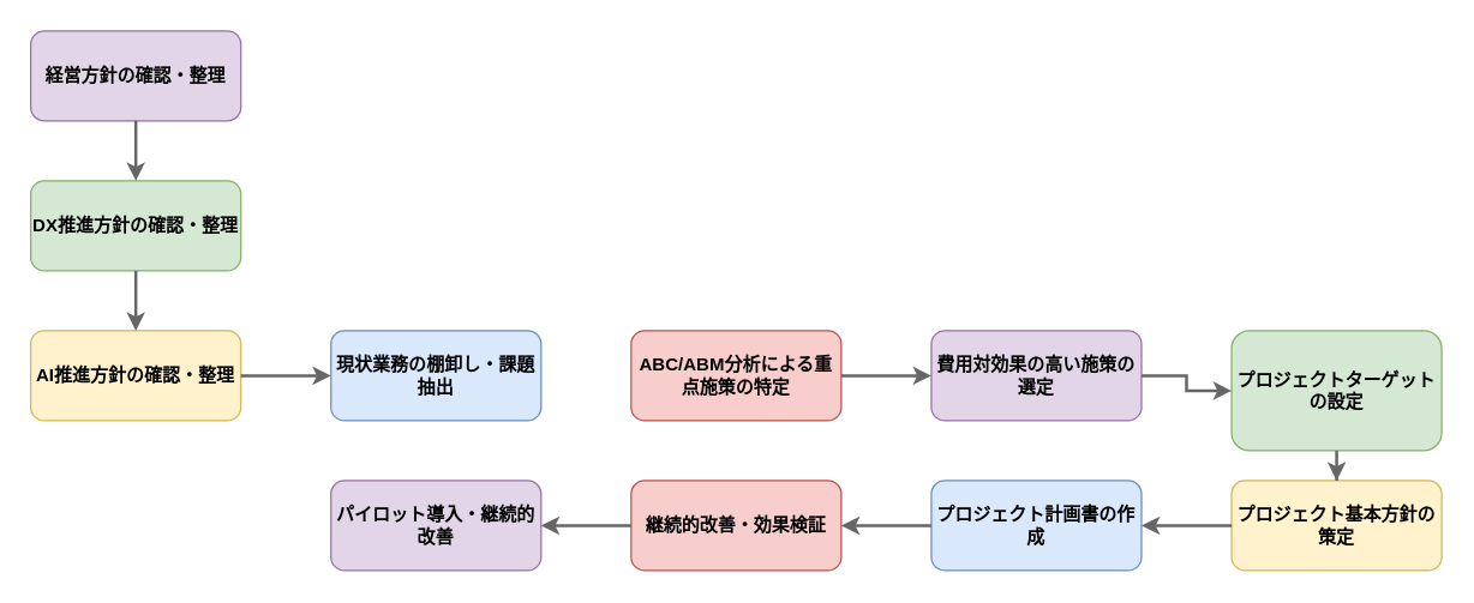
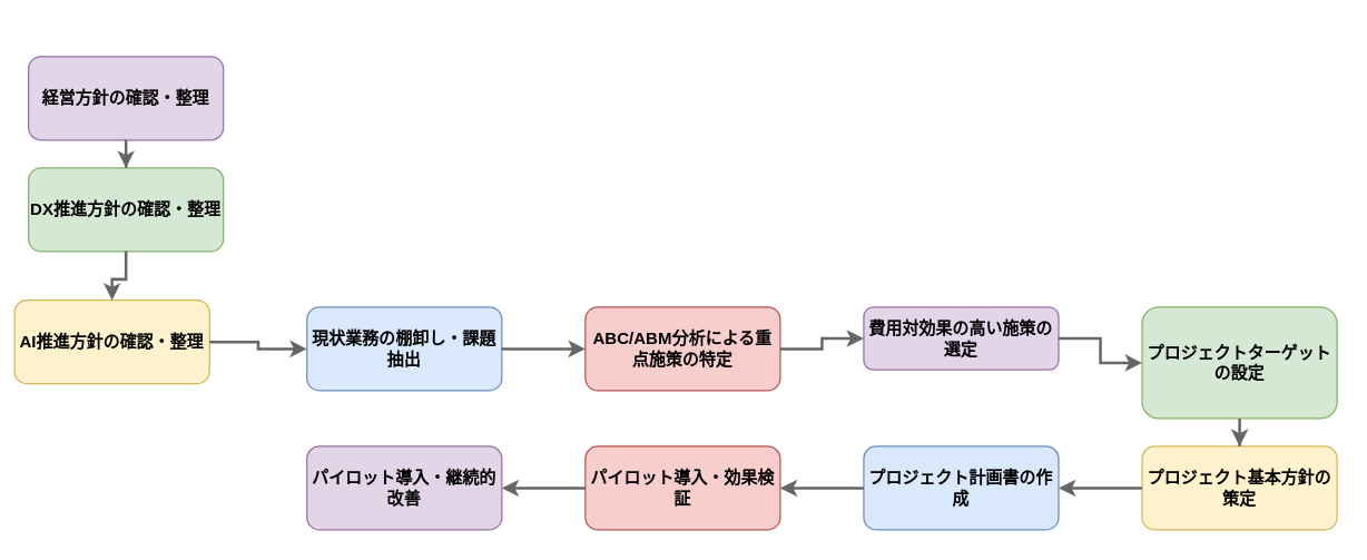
  <mxCell id="0" />
  <mxCell id="1" parent="0" />
- <mxCell id="2" value="経営方針の確認・整理" style="rounded=1;whiteSpace=wrap;html=1;fillColor=#e1d5e7;strokeColor=#9673a6;fontSize=12;fontStyle=1;" vertex="1" parent="1"><mxGeometry x="20" y="20" width="140" height="60" as="geometry" /></mxCell>
+ <mxCell id="2" value="経営方針の確認・整理" style="rounded=1;whiteSpace=wrap;html=1;fillColor=#e1d5e7;strokeColor=#9673a6;fontSize=12;fontStyle=1;" vertex="1" parent="1"><mxGeometry x="20" y="40" width="140" height="60" as="geometry" /></mxCell>
  <mxCell id="3" value="DX推進方針の確認・整理" style="rounded=1;whiteSpace=wrap;html=1;fillColor=#d5e8d4;strokeColor=#82b366;fontSize=12;fontStyle=1;" vertex="1" parent="1"><mxGeometry x="20" y="120" width="140" height="60" as="geometry" /></mxCell>
- <mxCell id="4" value="AI推進方針の確認・整理" style="rounded=1;whiteSpace=wrap;html=1;fillColor=#fff2cc;strokeColor=#d6b656;fontSize=12;fontStyle=1;" vertex="1" parent="1"><mxGeometry x="20" y="220" width="140" height="60" as="geometry" /></mxCell>
+ <mxCell id="4" value="AI推進方針の確認・整理" style="rounded=1;whiteSpace=wrap;html=1;fillColor=#fff2cc;strokeColor=#d6b656;fontSize=12;fontStyle=1;" vertex="1" parent="1"><mxGeometry x="10" y="215" width="140" height="60" as="geometry" /></mxCell>
  <mxCell id="5" value="現状業務の棚卸し・課題抽出" style="rounded=1;whiteSpace=wrap;html=1;fillColor=#dae8fc;strokeColor=#6c8ebf;fontSize=12;fontStyle=1;" vertex="1" parent="1"><mxGeometry x="220" y="220" width="140" height="60" as="geometry" /></mxCell>
  <mxCell id="6" value="ABC/ABM分析による重点施策の特定" style="rounded=1;whiteSpace=wrap;html=1;fillColor=#f8cecc;strokeColor=#b85450;fontSize=12;fontStyle=1;" vertex="1" parent="1"><mxGeometry x="420" y="220" width="140" height="60" as="geometry" /></mxCell>
- <mxCell id="7" value="費用対効果の高い施策の選定" style="rounded=1;whiteSpace=wrap;html=1;fillColor=#e1d5e7;strokeColor=#9673a6;fontSize=12;fontStyle=1;" vertex="1" parent="1"><mxGeometry x="620" y="220" width="140" height="60" as="geometry" /></mxCell>
+ <mxCell id="7" value="費用対効果の高い施策の選定" style="rounded=1;whiteSpace=wrap;html=1;fillColor=#e1d5e7;strokeColor=#9673a6;fontSize=12;fontStyle=1;" vertex="1" parent="1"><mxGeometry x="620" y="220" width="140" height="45" as="geometry" /></mxCell>
  <mxCell id="8" value="プロジェクトターゲットの設定" style="rounded=1;whiteSpace=wrap;html=1;fillColor=#d5e8d4;strokeColor=#82b366;fontSize=12;fontStyle=1;" vertex="1" parent="1"><mxGeometry x="820" y="220" width="140" height="80" as="geometry" /></mxCell>
  <mxCell id="9" value="プロジェクト基本方針の策定" style="rounded=1;whiteSpace=wrap;html=1;fillColor=#fff2cc;strokeColor=#d6b656;fontSize=12;fontStyle=1;" vertex="1" parent="1"><mxGeometry x="820" y="320" width="140" height="60" as="geometry" /></mxCell>
  <mxCell id="10" value="プロジェクト計画書の作成" style="rounded=1;whiteSpace=wrap;html=1;fillColor=#dae8fc;strokeColor=#6c8ebf;fontSize=12;fontStyle=1;" vertex="1" parent="1"><mxGeometry x="620" y="320" width="140" height="60" as="geometry" /></mxCell>
- <mxCell id="11" value="継続的改善・効果検証" style="rounded=1;whiteSpace=wrap;html=1;fillColor=#f8cecc;strokeColor=#b85450;fontSize=12;fontStyle=1;" vertex="1" parent="1"><mxGeometry x="420" y="320" width="140" height="60" as="geometry" /></mxCell>
+ <mxCell id="11" value="パイロット導入・効果検証" style="rounded=1;whiteSpace=wrap;html=1;fillColor=#f8cecc;strokeColor=#b85450;fontSize=12;fontStyle=1;" vertex="1" parent="1"><mxGeometry x="420" y="320" width="140" height="60" as="geometry" /></mxCell>
  <mxCell id="12" value="パイロット導入・継続的改善" style="rounded=1;whiteSpace=wrap;html=1;fillColor=#e1d5e7;strokeColor=#9673a6;fontSize=12;fontStyle=1;" vertex="1" parent="1"><mxGeometry x="220" y="320" width="140" height="60" as="geometry" /></mxCell>
  <mxCell id="13" value="" style="edgeStyle=orthogonalEdgeStyle;rounded=0;orthogonalLoop=1;jettySize=auto;html=1;strokeWidth=2;strokeColor=#666666;" edge="1" parent="1" source="2" target="3"><mxGeometry relative="1" as="geometry" /></mxCell>
  <mxCell id="14" value="" style="edgeStyle=orthogonalEdgeStyle;rounded=0;orthogonalLoop=1;jettySize=auto;html=1;strokeWidth=2;strokeColor=#666666;" edge="1" parent="1" source="3" target="4"><mxGeometry relative="1" as="geometry" /></mxCell>
  <mxCell id="15" value="" style="edgeStyle=orthogonalEdgeStyle;rounded=0;orthogonalLoop=1;jettySize=auto;html=1;strokeWidth=2;strokeColor=#666666;" edge="1" parent="1" source="4" target="5"><mxGeometry relative="1" as="geometry" /></mxCell>
+ <mxCell id="16" value="" style="edgeStyle=orthogonalEdgeStyle;rounded=0;orthogonalLoop=1;jettySize=auto;html=1;strokeWidth=2;strokeColor=#666666;" edge="1" parent="1" source="5" target="6"><mxGeometry relative="1" as="geometry" /></mxCell>
  <mxCell id="17" value="" style="edgeStyle=orthogonalEdgeStyle;rounded=0;orthogonalLoop=1;jettySize=auto;html=1;strokeWidth=2;strokeColor=#666666;" edge="1" parent="1" source="6" target="7"><mxGeometry relative="1" as="geometry" /></mxCell>
  <mxCell id="18" value="" style="edgeStyle=orthogonalEdgeStyle;rounded=0;orthogonalLoop=1;jettySize=auto;html=1;strokeWidth=2;strokeColor=#666666;" edge="1" parent="1" source="7" target="8"><mxGeometry relative="1" as="geometry" /></mxCell>
  <mxCell id="19" value="" style="edgeStyle=orthogonalEdgeStyle;rounded=0;orthogonalLoop=1;jettySize=auto;html=1;strokeWidth=2;strokeColor=#666666;" edge="1" parent="1" source="8" target="9"><mxGeometry relative="1" as="geometry" /></mxCell>
  <mxCell id="20" value="" style="edgeStyle=orthogonalEdgeStyle;rounded=0;orthogonalLoop=1;jettySize=auto;html=1;strokeWidth=2;strokeColor=#666666;" edge="1" parent="1" source="9" target="10"><mxGeometry relative="1" as="geometry" /></mxCell>
  <mxCell id="21" value="" style="edgeStyle=orthogonalEdgeStyle;rounded=0;orthogonalLoop=1;jettySize=auto;html=1;strokeWidth=2;strokeColor=#666666;" edge="1" parent="1" source="10" target="11"><mxGeometry relative="1" as="geometry" /></mxCell>
  <mxCell id="22" value="" style="edgeStyle=orthogonalEdgeStyle;rounded=0;orthogonalLoop=1;jettySize=auto;html=1;strokeWidth=2;strokeColor=#666666;" edge="1" parent="1" source="11" target="12"><mxGeometry relative="1" as="geometry" /></mxCell>
